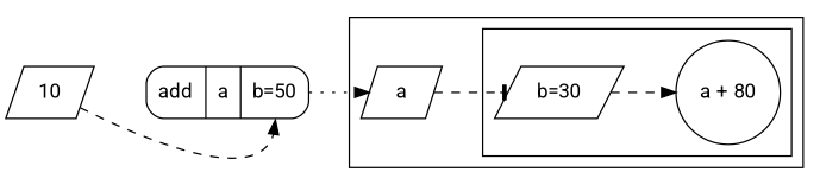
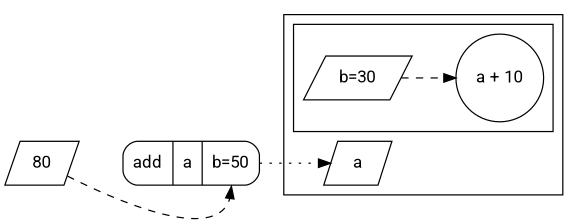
  digraph {
    compound=true
    fontname=Roboto
    rankdir=LR
    node [fontname=Roboto shape=parallelogram]
    edge [arrowhead=normal fontname=Roboto style=dashed]
-   n1 [label="a + 80" shape=circle]
+   n1 [label="a + 10" shape=circle]
    n2 [label="b=30"]
    a
-   n4 [label=10]
+   n4 [label=80]
    n5 [label="{add | a |<p2> b=50}" shape=Mrecord]
    subgraph cluster_1 {
      a
      subgraph cluster_2 {
        n1
        n2
      }
    }
    n2 -> n1
-   a -> n2 [arrowhead=tee]
    n4 -> n5 [headport=p2]
    n5 -> a [style=dotted]
  }
